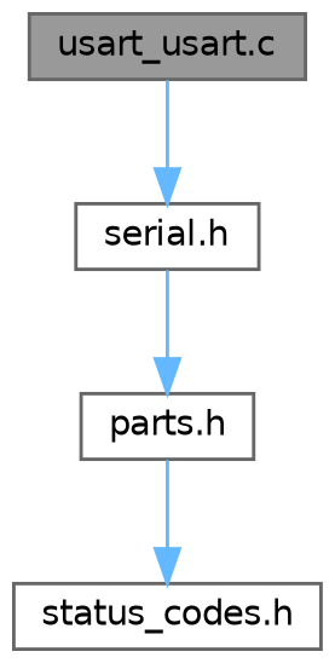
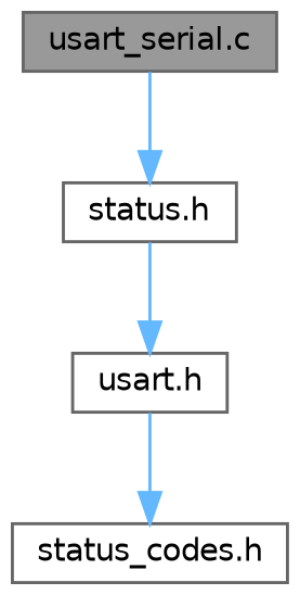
  digraph {
    fontname="DejaVu Sans"
    node [color=grey40 fillcolor=white fontname="DejaVu Sans" fontsize=10 shape=box style=filled]
    edge [color=steelblue1 fontname="DejaVu Sans" fontsize=10 labelfontname=FreeSans labelfontsize=10 style=solid]
-   n1 [color=gray40 fillcolor=grey60 fontcolor=black height=0.2 label="usart_usart.c" width=0.4]
-   n2 [height=0.2 label="serial.h" width=0.4]
-   n3 [height=0.2 label="parts.h" width=0.4]
+   n1 [color=gray40 fillcolor=grey60 fontcolor=black height=0.2 label="usart_serial.c" width=0.4]
+   n2 [height=0.2 label="status.h" width=0.4]
+   n3 [height=0.2 label="usart.h" width=0.4]
    n4 [height=0.2 label="status_codes.h" width=0.4]
    n1 -> n2
    n2 -> n3
    n3 -> n4
  }
